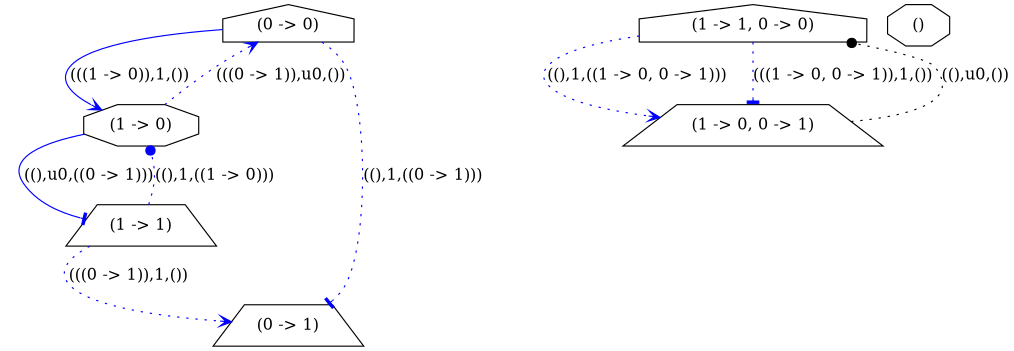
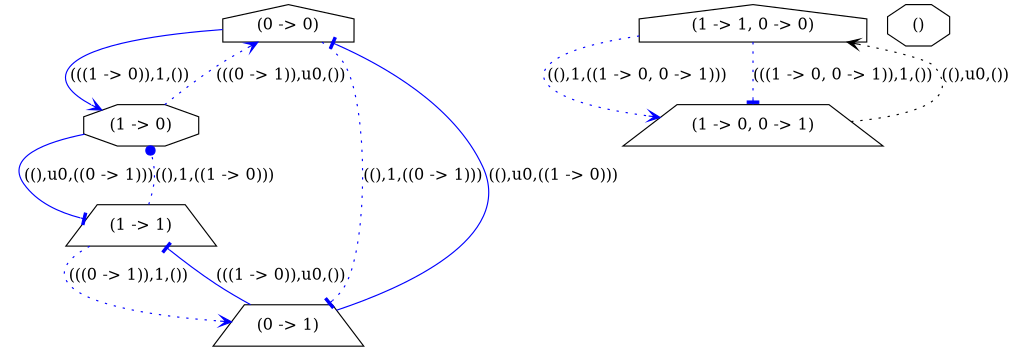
  digraph {
    node [shape=trapezium]
    edge [arrowhead=tee color=blue style=dotted]
    "(0 -> 0)" [shape=house]
    "(1 -> 0)" [shape=octagon]
    "(0 -> 1)"
    "(1 -> 1)"
    "(1 -> 1, 0 -> 0)" [shape=house]
    "(1 -> 0, 0 -> 1)"
    "()" [shape=octagon]
    "(0 -> 0)" -> "(1 -> 0)" [arrowhead=vee label="(((1 -> 0)),1,())" style=solid]
    "(0 -> 0)" -> "(0 -> 1)" [label="((),1,((0 -> 1)))"]
    "(1 -> 0)" -> "(0 -> 0)" [arrowhead=vee label="(((0 -> 1)),u0,())"]
    "(1 -> 0)" -> "(1 -> 1)" [label="((),u0,((0 -> 1)))" style=solid]
+   "(0 -> 1)" -> "(0 -> 0)" [label="((),u0,((1 -> 0)))" style=solid]
+   "(0 -> 1)" -> "(1 -> 1)" [label="(((1 -> 0)),u0,())" style=solid]
    "(1 -> 1)" -> "(1 -> 0)" [arrowhead=dot label="((),1,((1 -> 0)))"]
    "(1 -> 1)" -> "(0 -> 1)" [arrowhead=vee label="(((0 -> 1)),1,())"]
    "(1 -> 1, 0 -> 0)" -> "(1 -> 0, 0 -> 1)" [arrowhead=vee label="((),1,((1 -> 0, 0 -> 1)))"]
    "(1 -> 1, 0 -> 0)" -> "(1 -> 0, 0 -> 1)" [label="(((1 -> 0, 0 -> 1)),1,())"]
-   "(1 -> 0, 0 -> 1)" -> "(1 -> 1, 0 -> 0)" [arrowhead=dot color=black label="((),u0,())"]
+   "(1 -> 0, 0 -> 1)" -> "(1 -> 1, 0 -> 0)" [arrowhead=vee color=black label="((),u0,())"]
  }
